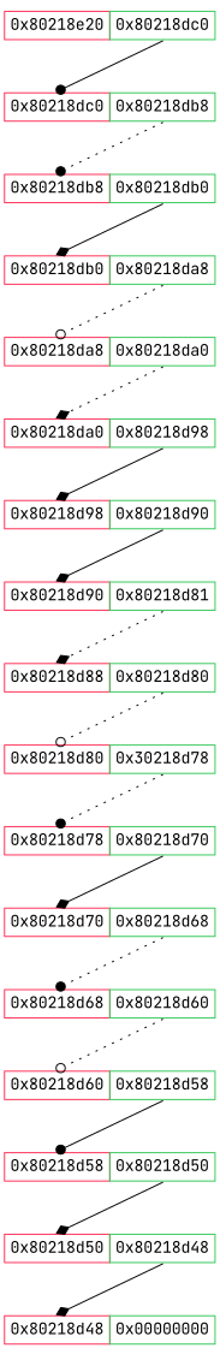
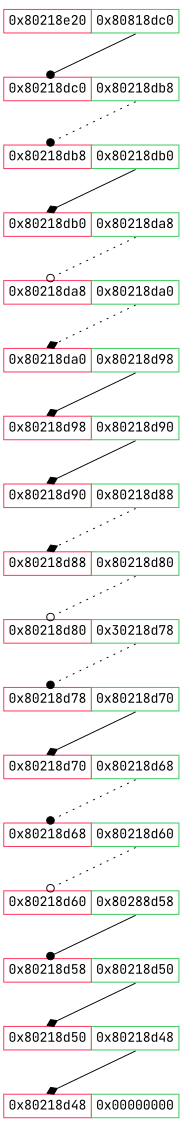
  digraph {
    fontname="JetBrains Mono"
    rankdir=TB
    splines=polyline
    node [fontname="JetBrains Mono" margin=0 shape=none]
    edge [fontname="JetBrains Mono" style=invis]
-   n1 [label=< <TABLE BORDER="0" CELLBORDER="0" CELLSPACING="0">   <TR>     <TD BORDER="1" COLOR="#FF2D55" PORT="addr" ALIGN="LEFT" CELLPADDING="4">0x80218e20</TD>     <TD BORDER="1" COLOR="#34C759" PORT="next" ALIGN="LEFT" CELLPADDING="4">0x80218dc0</TD>   </TR> </TABLE> >]
+   n1 [label=< <TABLE BORDER="0" CELLBORDER="0" CELLSPACING="0">   <TR>     <TD BORDER="1" COLOR="#FF2D55" PORT="addr" ALIGN="LEFT" CELLPADDING="4">0x80218e20</TD>     <TD BORDER="1" COLOR="#34C759" PORT="next" ALIGN="LEFT" CELLPADDING="4">0x80818dc0</TD>   </TR> </TABLE> >]
    n2 [label=< <TABLE BORDER="0" CELLBORDER="0" CELLSPACING="0">   <TR>     <TD BORDER="1" COLOR="#FF2D55" PORT="addr" ALIGN="LEFT" CELLPADDING="4">0x80218dc0</TD>     <TD BORDER="1" COLOR="#34C759" PORT="val" ALIGN="LEFT" CELLPADDING="4">0x80218db8</TD>   </TR> </TABLE> >]
    n3 [label=< <TABLE BORDER="0" CELLBORDER="0" CELLSPACING="0">   <TR>     <TD BORDER="1" COLOR="#FF2D55" PORT="addr" ALIGN="LEFT" CELLPADDING="4">0x80218db8</TD>     <TD BORDER="1" COLOR="#34C759" PORT="val" ALIGN="LEFT" CELLPADDING="4">0x80218db0</TD>   </TR> </TABLE> >]
    n4 [label=< <TABLE BORDER="0" CELLBORDER="0" CELLSPACING="0">   <TR>     <TD BORDER="1" COLOR="#FF2D55" PORT="addr" ALIGN="LEFT" CELLPADDING="4">0x80218db0</TD>     <TD BORDER="1" COLOR="#34C759" PORT="val" ALIGN="LEFT" CELLPADDING="4">0x80218da8</TD>   </TR> </TABLE> >]
    n5 [label=< <TABLE BORDER="0" CELLBORDER="0" CELLSPACING="0">   <TR>     <TD BORDER="1" COLOR="#FF2D55" PORT="addr" ALIGN="LEFT" CELLPADDING="4">0x80218da8</TD>     <TD BORDER="1" COLOR="#34C759" PORT="val" ALIGN="LEFT" CELLPADDING="4">0x80218da0</TD>   </TR> </TABLE> >]
    n6 [label=< <TABLE BORDER="0" CELLBORDER="0" CELLSPACING="0">   <TR>     <TD BORDER="1" COLOR="#FF2D55" PORT="addr" ALIGN="LEFT" CELLPADDING="4">0x80218da0</TD>     <TD BORDER="1" COLOR="#34C759" PORT="val" ALIGN="LEFT" CELLPADDING="4">0x80218d98</TD>   </TR> </TABLE> >]
    n7 [label=< <TABLE BORDER="0" CELLBORDER="0" CELLSPACING="0">   <TR>     <TD BORDER="1" COLOR="#FF2D55" PORT="addr" ALIGN="LEFT" CELLPADDING="4">0x80218d98</TD>     <TD BORDER="1" COLOR="#34C759" PORT="val" ALIGN="LEFT" CELLPADDING="4">0x80218d90</TD>   </TR> </TABLE> >]
-   n8 [label=< <TABLE BORDER="0" CELLBORDER="0" CELLSPACING="0">   <TR>     <TD BORDER="1" COLOR="#FF2D55" PORT="addr" ALIGN="LEFT" CELLPADDING="4">0x80218d90</TD>     <TD BORDER="1" COLOR="#34C759" PORT="val" ALIGN="LEFT" CELLPADDING="4">0x80218d81</TD>   </TR> </TABLE> >]
+   n8 [label=< <TABLE BORDER="0" CELLBORDER="0" CELLSPACING="0">   <TR>     <TD BORDER="1" COLOR="#FF2D55" PORT="addr" ALIGN="LEFT" CELLPADDING="4">0x80218d90</TD>     <TD BORDER="1" COLOR="#34C759" PORT="val" ALIGN="LEFT" CELLPADDING="4">0x80218d88</TD>   </TR> </TABLE> >]
    n9 [label=< <TABLE BORDER="0" CELLBORDER="0" CELLSPACING="0">   <TR>     <TD BORDER="1" COLOR="#FF2D55" PORT="addr" ALIGN="LEFT" CELLPADDING="4">0x80218d88</TD>     <TD BORDER="1" COLOR="#34C759" PORT="val" ALIGN="LEFT" CELLPADDING="4">0x80218d80</TD>   </TR> </TABLE> >]
    n10 [label=< <TABLE BORDER="0" CELLBORDER="0" CELLSPACING="0">   <TR>     <TD BORDER="1" COLOR="#FF2D55" PORT="addr" ALIGN="LEFT" CELLPADDING="4">0x80218d80</TD>     <TD BORDER="1" COLOR="#34C759" PORT="val" ALIGN="LEFT" CELLPADDING="4">0x30218d78</TD>   </TR> </TABLE> >]
    n11 [label=< <TABLE BORDER="0" CELLBORDER="0" CELLSPACING="0">   <TR>     <TD BORDER="1" COLOR="#FF2D55" PORT="addr" ALIGN="LEFT" CELLPADDING="4">0x80218d78</TD>     <TD BORDER="1" COLOR="#34C759" PORT="val" ALIGN="LEFT" CELLPADDING="4">0x80218d70</TD>   </TR> </TABLE> >]
    n12 [label=< <TABLE BORDER="0" CELLBORDER="0" CELLSPACING="0">   <TR>     <TD BORDER="1" COLOR="#FF2D55" PORT="addr" ALIGN="LEFT" CELLPADDING="4">0x80218d70</TD>     <TD BORDER="1" COLOR="#34C759" PORT="val" ALIGN="LEFT" CELLPADDING="4">0x80218d68</TD>   </TR> </TABLE> >]
    n13 [label=< <TABLE BORDER="0" CELLBORDER="0" CELLSPACING="0">   <TR>     <TD BORDER="1" COLOR="#FF2D55" PORT="addr" ALIGN="LEFT" CELLPADDING="4">0x80218d68</TD>     <TD BORDER="1" COLOR="#34C759" PORT="val" ALIGN="LEFT" CELLPADDING="4">0x80218d60</TD>   </TR> </TABLE> >]
-   n14 [label=< <TABLE BORDER="0" CELLBORDER="0" CELLSPACING="0">   <TR>     <TD BORDER="1" COLOR="#FF2D55" PORT="addr" ALIGN="LEFT" CELLPADDING="4">0x80218d60</TD>     <TD BORDER="1" COLOR="#34C759" PORT="val" ALIGN="LEFT" CELLPADDING="4">0x80218d58</TD>   </TR> </TABLE> >]
+   n14 [label=< <TABLE BORDER="0" CELLBORDER="0" CELLSPACING="0">   <TR>     <TD BORDER="1" COLOR="#FF2D55" PORT="addr" ALIGN="LEFT" CELLPADDING="4">0x80218d60</TD>     <TD BORDER="1" COLOR="#34C759" PORT="val" ALIGN="LEFT" CELLPADDING="4">0x80288d58</TD>   </TR> </TABLE> >]
    n15 [label=< <TABLE BORDER="0" CELLBORDER="0" CELLSPACING="0">   <TR>     <TD BORDER="1" COLOR="#FF2D55" PORT="addr" ALIGN="LEFT" CELLPADDING="4">0x80218d58</TD>     <TD BORDER="1" COLOR="#34C759" PORT="val" ALIGN="LEFT" CELLPADDING="4">0x80218d50</TD>   </TR> </TABLE> >]
    n16 [label=< <TABLE BORDER="0" CELLBORDER="0" CELLSPACING="0">   <TR>     <TD BORDER="1" COLOR="#FF2D55" PORT="addr" ALIGN="LEFT" CELLPADDING="4">0x80218d50</TD>     <TD BORDER="1" COLOR="#34C759" PORT="val" ALIGN="LEFT" CELLPADDING="4">0x80218d48</TD>   </TR> </TABLE> >]
    n17 [label=< <TABLE BORDER="0" CELLBORDER="0" CELLSPACING="0">   <TR>     <TD BORDER="1" COLOR="#FF2D55" PORT="addr" ALIGN="LEFT" CELLPADDING="4">0x80218d48</TD>     <TD BORDER="1" COLOR="#34C759" PORT="val" ALIGN="LEFT" CELLPADDING="4">0x00000000</TD>   </TR> </TABLE> >]
    n1 -> n2 [weight=10]
    n1 -> n2 [arrowhead=dot headport=addr style=solid tailport=next]
    n2 -> n3 [weight=10]
    n2 -> n3 [arrowhead=dot headport=addr style=dotted tailport=val]
    n3 -> n4 [weight=10]
    n3 -> n4 [arrowhead=diamond headport=addr style=solid tailport=val]
    n4 -> n5 [weight=10]
    n4 -> n5 [arrowhead=odot headport=addr style=dotted tailport=val]
    n5 -> n6 [weight=10]
    n5 -> n6 [arrowhead=diamond headport=addr style=dotted tailport=val]
    n6 -> n7 [weight=10]
    n6 -> n7 [arrowhead=diamond headport=addr style=solid tailport=val]
    n7 -> n8 [weight=10]
    n7 -> n8 [arrowhead=diamond headport=addr style=solid tailport=val]
    n8 -> n9 [weight=10]
    n8 -> n9 [arrowhead=diamond headport=addr style=dotted tailport=val]
    n9 -> n10 [weight=10]
    n9 -> n10 [arrowhead=odot headport=addr style=dotted tailport=val]
    n10 -> n11 [weight=10]
    n10 -> n11 [arrowhead=dot headport=addr style=dotted tailport=val]
    n11 -> n12 [weight=10]
    n11 -> n12 [arrowhead=diamond headport=addr style=solid tailport=val]
    n12 -> n13 [weight=10]
    n12 -> n13 [arrowhead=dot headport=addr style=dotted tailport=val]
    n13 -> n14 [weight=10]
    n13 -> n14 [arrowhead=odot headport=addr style=dotted tailport=val]
    n14 -> n15 [weight=10]
    n14 -> n15 [arrowhead=dot headport=addr style=solid tailport=val]
    n15 -> n16 [weight=10]
    n15 -> n16 [arrowhead=diamond headport=addr style=solid tailport=val]
    n16 -> n17 [weight=10]
    n16 -> n17 [arrowhead=diamond headport=addr style=solid tailport=val]
  }
